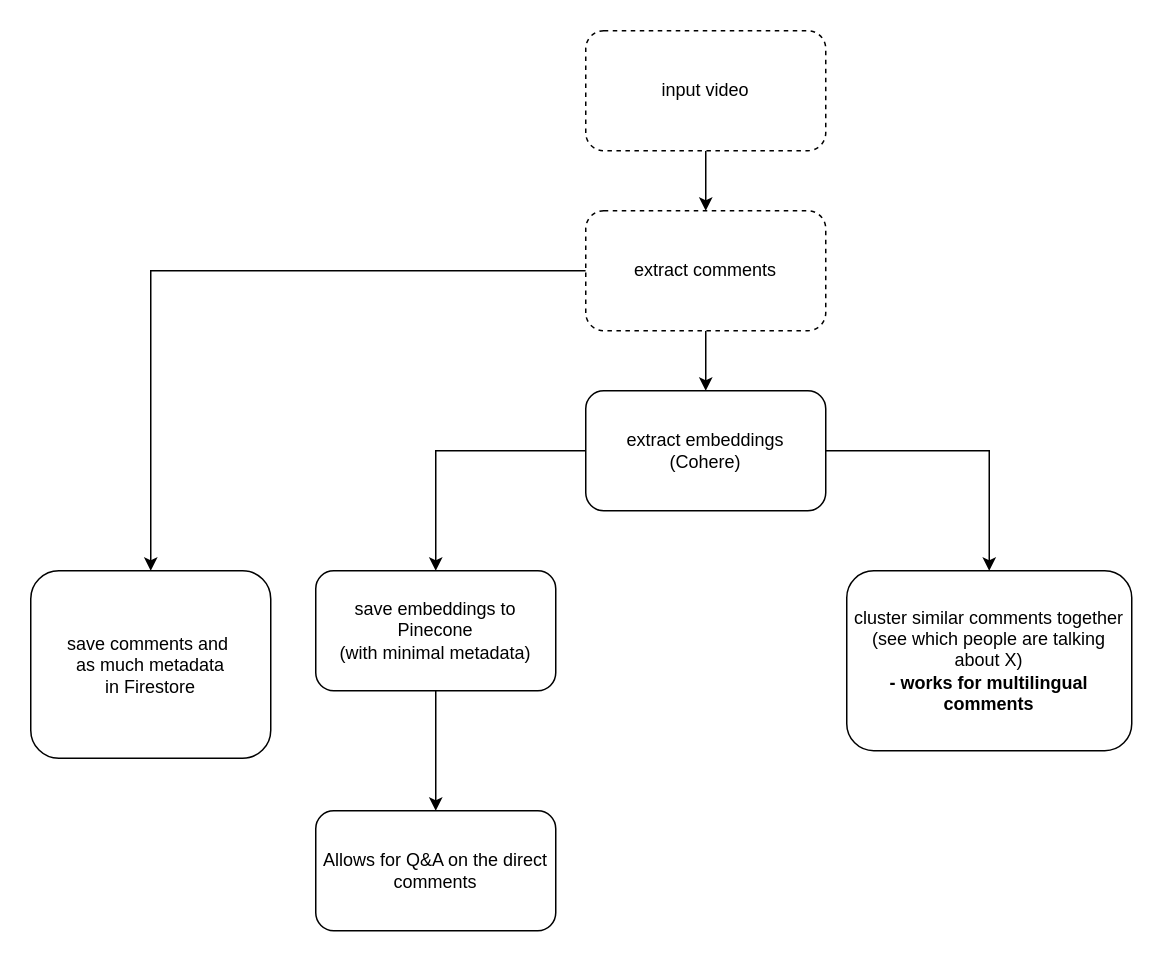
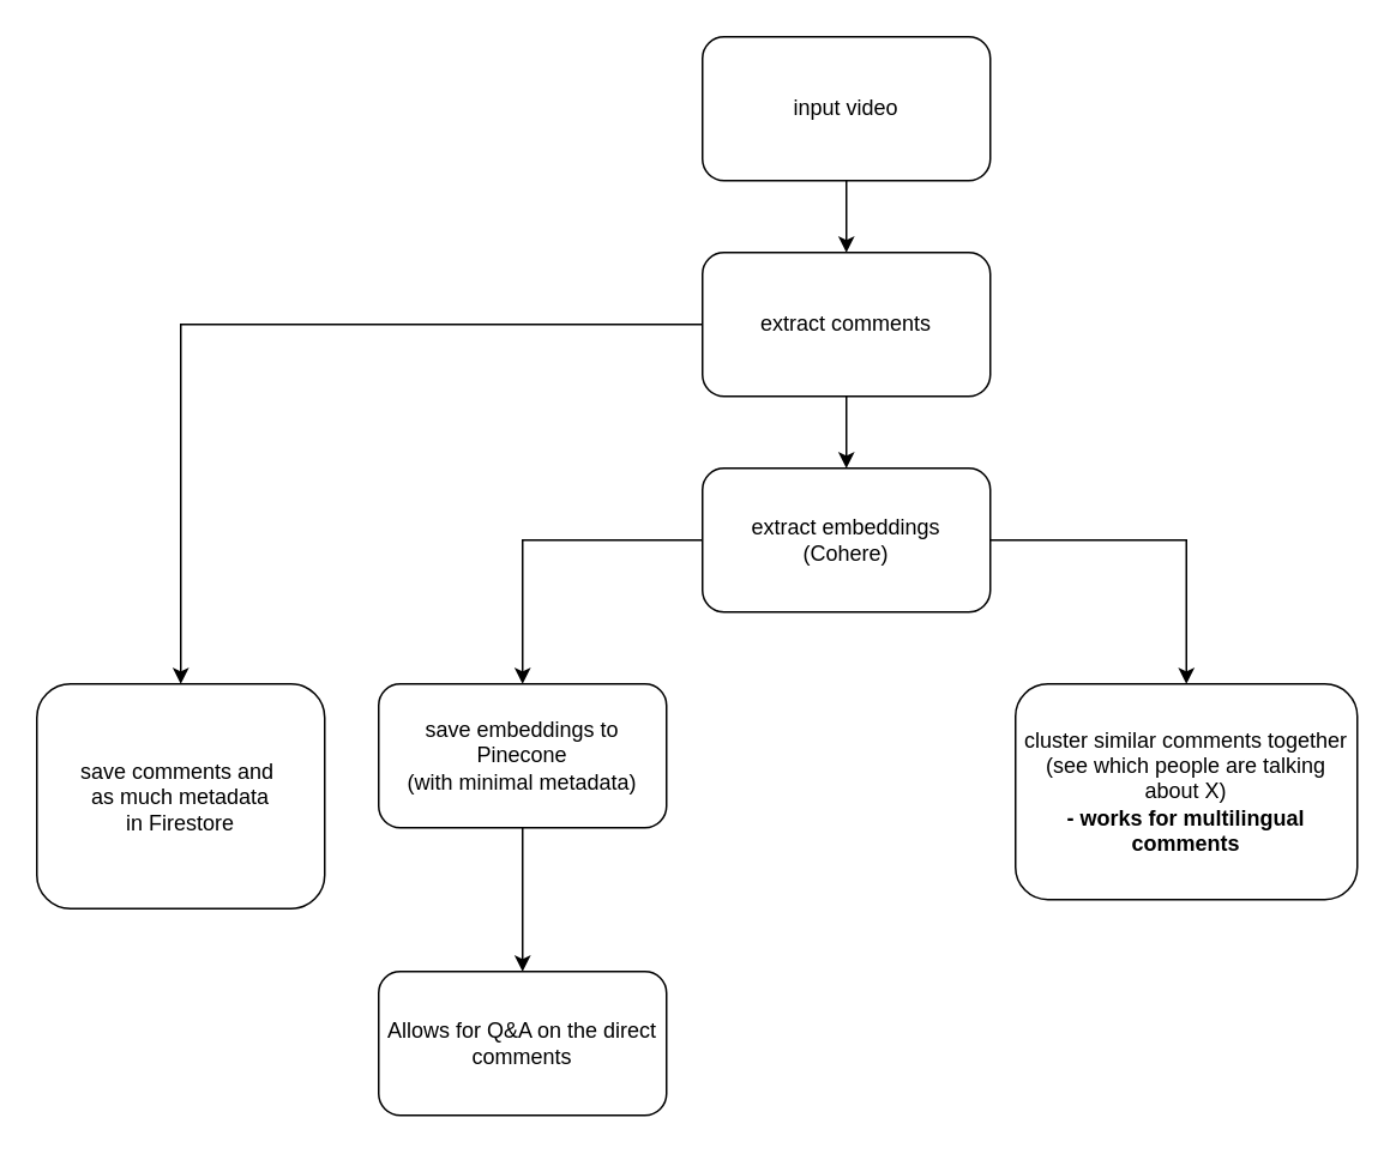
  <mxCell id="0" />
  <mxCell id="1" parent="0" />
  <mxCell id="2" style="edgeStyle=orthogonalEdgeStyle;rounded=0;orthogonalLoop=1;jettySize=auto;html=1;entryX=0.5;entryY=0;entryDx=0;entryDy=0;" edge="1" parent="1" source="3" target="6"><mxGeometry relative="1" as="geometry" /></mxCell>
- <mxCell id="3" value="input video" style="rounded=1;whiteSpace=wrap;html=1;dashed=1;" vertex="1" parent="1"><mxGeometry x="390" y="20" width="160" height="80" as="geometry" /></mxCell>
+ <mxCell id="3" value="input video" style="rounded=1;whiteSpace=wrap;html=1;" vertex="1" parent="1"><mxGeometry x="390" y="20" width="160" height="80" as="geometry" /></mxCell>
  <mxCell id="4" style="edgeStyle=orthogonalEdgeStyle;rounded=0;orthogonalLoop=1;jettySize=auto;html=1;entryX=0.5;entryY=0;entryDx=0;entryDy=0;" edge="1" parent="1" source="6" target="9"><mxGeometry relative="1" as="geometry" /></mxCell>
  <mxCell id="5" style="edgeStyle=orthogonalEdgeStyle;rounded=0;orthogonalLoop=1;jettySize=auto;html=1;entryX=0.5;entryY=0;entryDx=0;entryDy=0;" edge="1" parent="1" source="6" target="14"><mxGeometry relative="1" as="geometry" /></mxCell>
- <mxCell id="6" value="extract comments" style="rounded=1;whiteSpace=wrap;html=1;dashed=1;" vertex="1" parent="1"><mxGeometry x="390" y="140" width="160" height="80" as="geometry" /></mxCell>
+ <mxCell id="6" value="extract comments" style="rounded=1;whiteSpace=wrap;html=1;" vertex="1" parent="1"><mxGeometry x="390" y="140" width="160" height="80" as="geometry" /></mxCell>
  <mxCell id="7" style="edgeStyle=orthogonalEdgeStyle;rounded=0;orthogonalLoop=1;jettySize=auto;html=1;" edge="1" parent="1" source="9" target="11"><mxGeometry relative="1" as="geometry" /></mxCell>
  <mxCell id="8" value="" style="edgeStyle=orthogonalEdgeStyle;rounded=0;orthogonalLoop=1;jettySize=auto;html=1;" edge="1" parent="1" source="9" target="12"><mxGeometry relative="1" as="geometry" /></mxCell>
  <mxCell id="9" value="extract embeddings&lt;br&gt;(Cohere)" style="rounded=1;whiteSpace=wrap;html=1;" vertex="1" parent="1"><mxGeometry x="390" y="260" width="160" height="80" as="geometry" /></mxCell>
  <mxCell id="10" value="" style="edgeStyle=orthogonalEdgeStyle;rounded=0;orthogonalLoop=1;jettySize=auto;html=1;" edge="1" parent="1" source="11" target="13"><mxGeometry relative="1" as="geometry" /></mxCell>
  <mxCell id="11" value="save embeddings to Pinecone&lt;br&gt;(with minimal metadata)" style="rounded=1;whiteSpace=wrap;html=1;" vertex="1" parent="1"><mxGeometry x="210" y="380" width="160" height="80" as="geometry" /></mxCell>
  <mxCell id="12" value="cluster similar comments together&lt;br&gt;(see which people are talking about X)&lt;br&gt;&lt;b&gt;- works for multilingual comments&lt;/b&gt;" style="rounded=1;whiteSpace=wrap;html=1;" vertex="1" parent="1"><mxGeometry x="564" y="380" width="190" height="120" as="geometry" /></mxCell>
  <mxCell id="13" value="Allows for Q&amp;amp;A on the direct comments" style="rounded=1;whiteSpace=wrap;html=1;" vertex="1" parent="1"><mxGeometry x="210" y="540" width="160" height="80" as="geometry" /></mxCell>
  <mxCell id="14" value="save comments and&amp;nbsp;&lt;br&gt;as much metadata&lt;br&gt;in Firestore" style="rounded=1;whiteSpace=wrap;html=1;" vertex="1" parent="1"><mxGeometry x="20" y="380" width="160" height="125" as="geometry" /></mxCell>
